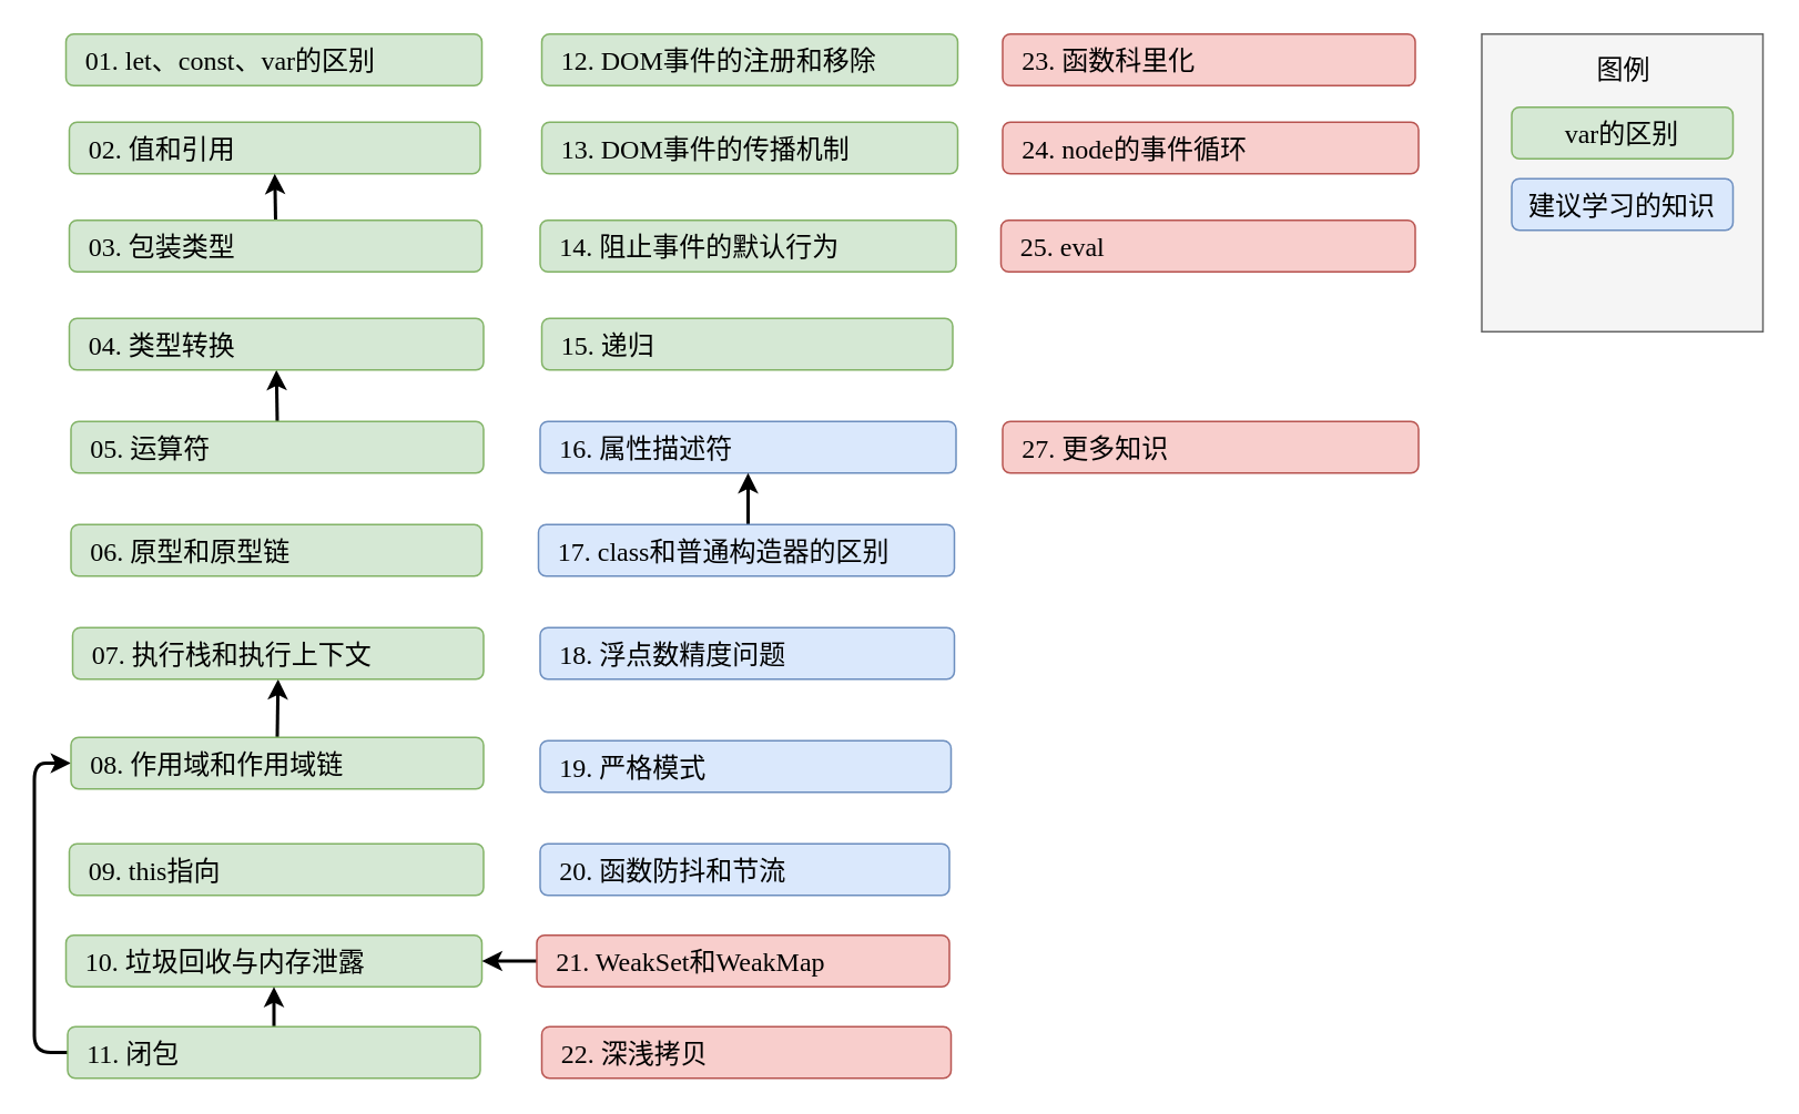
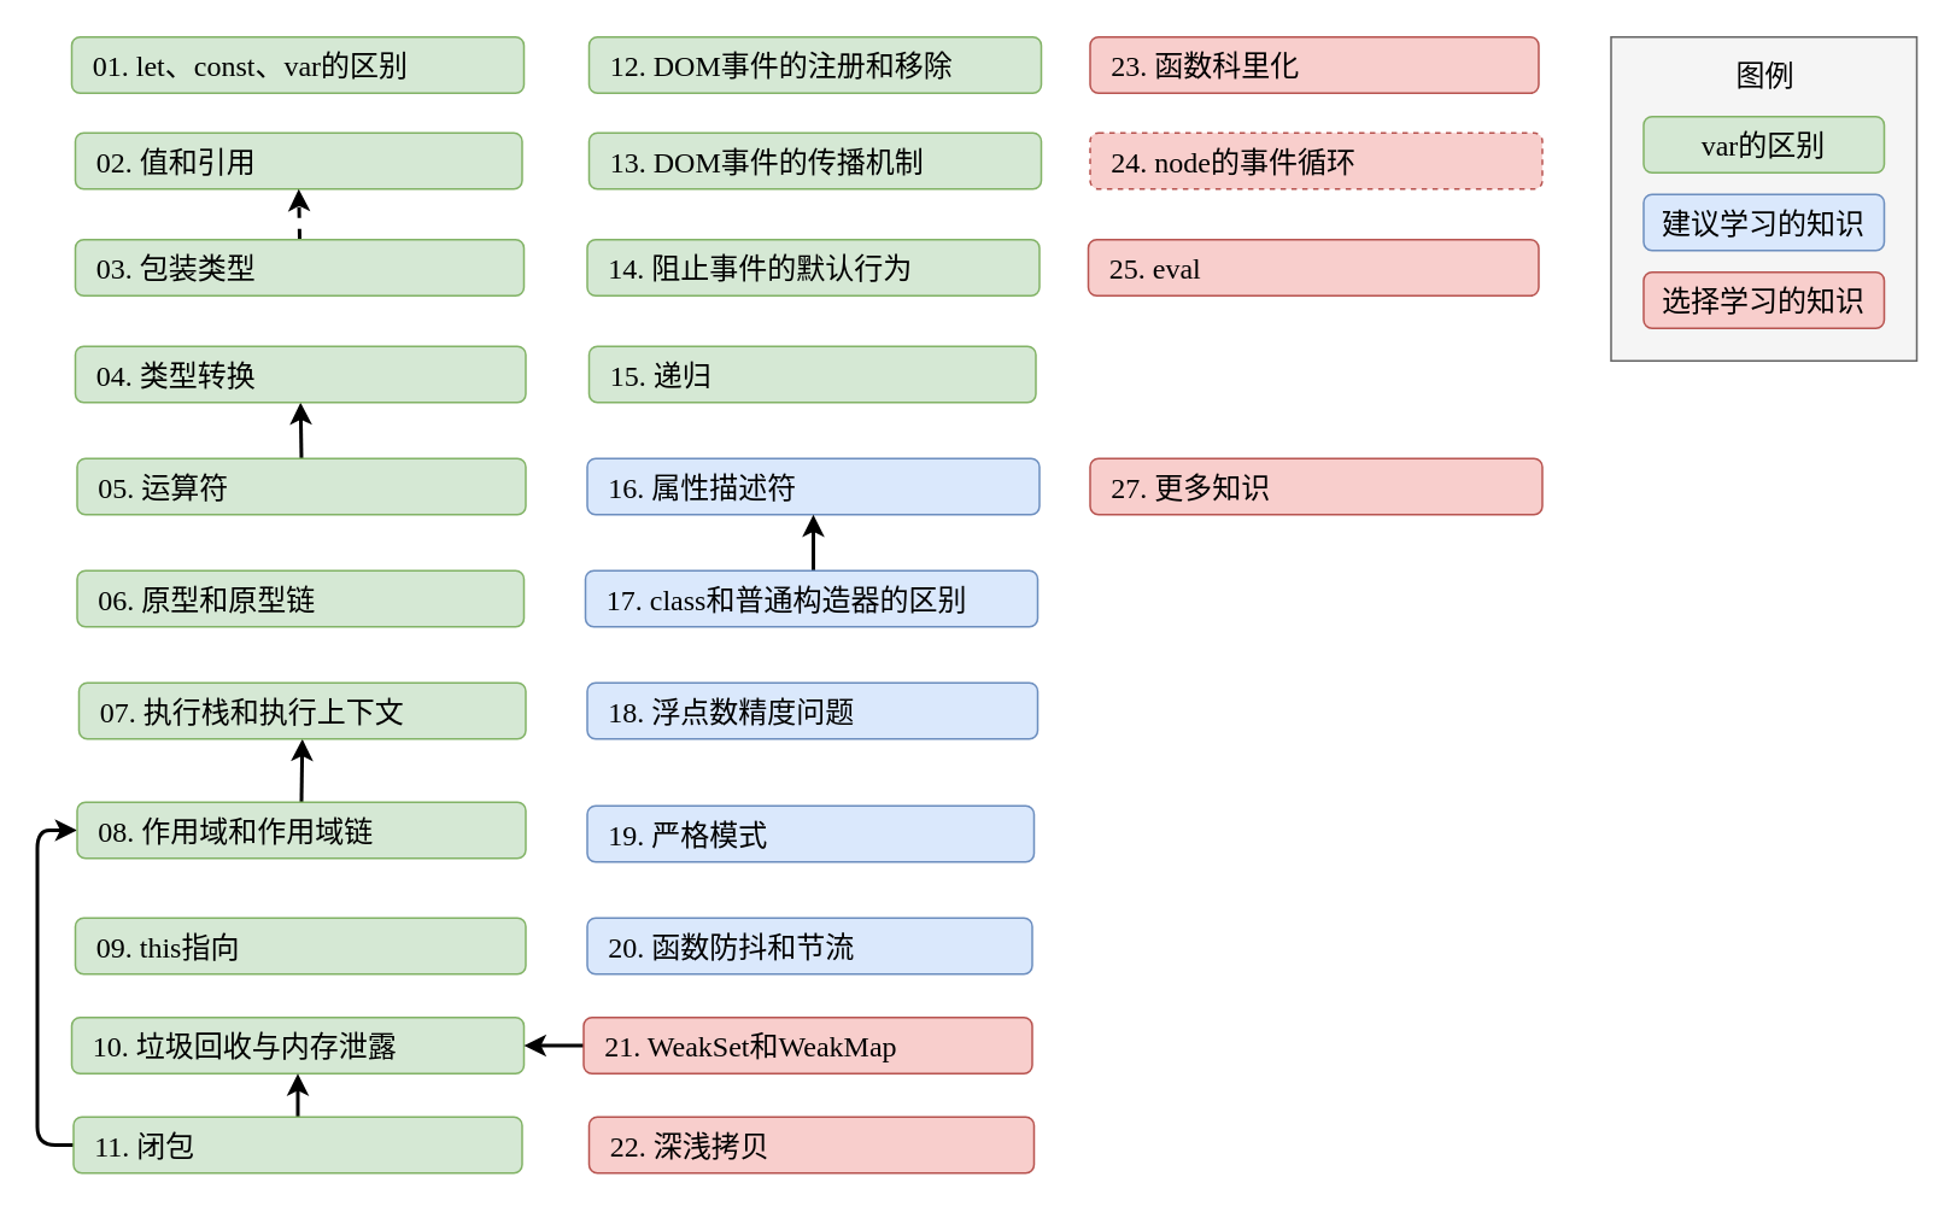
  <mxCell id="0" />
  <mxCell id="1" parent="0" />
  <mxCell id="2" value="&lt;font color=&quot;#000000&quot;&gt;02. 值和引用&lt;/font&gt;" style="rounded=1;whiteSpace=wrap;html=1;fillColor=#d5e8d4;strokeColor=#82b366;fontSize=16;fontFamily=Roboto Mono;align=left;spacingLeft=10;" parent="1" vertex="1"><mxGeometry x="41" y="73" width="247" height="31" as="geometry" /></mxCell>
  <mxCell id="3" value="&lt;font color=&quot;#000000&quot;&gt;10. 垃圾回收与内存泄露&lt;/font&gt;" style="rounded=1;whiteSpace=wrap;html=1;fillColor=#d5e8d4;strokeColor=#82b366;fontSize=16;fontFamily=Roboto Mono;align=left;spacingLeft=10;" parent="1" vertex="1"><mxGeometry x="39" y="562" width="250" height="31" as="geometry" /></mxCell>
  <mxCell id="4" style="edgeStyle=none;html=1;strokeColor=#000000;strokeWidth=2;" parent="1" source="6" target="3" edge="1"><mxGeometry relative="1" as="geometry" /></mxCell>
  <mxCell id="5" style="edgeStyle=orthogonalEdgeStyle;html=1;entryX=0;entryY=0.5;entryDx=0;entryDy=0;strokeColor=#000000;strokeWidth=2;" parent="1" source="6" target="11" edge="1"><mxGeometry relative="1" as="geometry"><Array as="points"><mxPoint x="20" y="633" /><mxPoint x="20" y="459" /></Array></mxGeometry></mxCell>
  <mxCell id="6" value="&lt;font color=&quot;#000000&quot;&gt;11. 闭包&lt;/font&gt;" style="rounded=1;whiteSpace=wrap;html=1;fillColor=#d5e8d4;strokeColor=#82b366;fontSize=16;fontFamily=Roboto Mono;align=left;spacingLeft=10;" parent="1" vertex="1"><mxGeometry x="40" y="617" width="248" height="31" as="geometry" /></mxCell>
  <mxCell id="7" value="&lt;font color=&quot;#000000&quot;&gt;22. 深浅拷贝&lt;/font&gt;" style="rounded=1;whiteSpace=wrap;html=1;fillColor=#f8cecc;strokeColor=#b85450;fontSize=16;fontFamily=Roboto Mono;align=left;spacingLeft=10;" parent="1" vertex="1"><mxGeometry x="325" y="617" width="246" height="31" as="geometry" /></mxCell>
  <mxCell id="8" value="&lt;font color=&quot;#000000&quot;&gt;09. this指向&lt;/font&gt;" style="rounded=1;whiteSpace=wrap;html=1;fillColor=#d5e8d4;strokeColor=#82b366;fontSize=16;fontFamily=Roboto Mono;align=left;spacingLeft=10;" parent="1" vertex="1"><mxGeometry x="41" y="507" width="249" height="31" as="geometry" /></mxCell>
  <mxCell id="9" value="&lt;font color=&quot;#000000&quot;&gt;16. 属性描述符&lt;/font&gt;" style="rounded=1;whiteSpace=wrap;html=1;fillColor=#dae8fc;strokeColor=#6c8ebf;fontSize=16;fontFamily=Roboto Mono;align=left;spacingLeft=10;" parent="1" vertex="1"><mxGeometry x="324" y="253" width="250" height="31" as="geometry" /></mxCell>
  <mxCell id="10" style="edgeStyle=orthogonalEdgeStyle;rounded=0;orthogonalLoop=1;jettySize=auto;html=1;exitX=0.5;exitY=0;exitDx=0;exitDy=0;entryX=0.5;entryY=1;entryDx=0;entryDy=0;strokeColor=#000000;spacingLeft=10;strokeWidth=2;" parent="1" source="11" target="33" edge="1"><mxGeometry relative="1" as="geometry" /></mxCell>
  <mxCell id="11" value="&lt;font color=&quot;#000000&quot;&gt;08. 作用域和作用域链&lt;/font&gt;" style="rounded=1;whiteSpace=wrap;html=1;fillColor=#d5e8d4;strokeColor=#82b366;fontSize=16;fontFamily=Roboto Mono;align=left;spacingLeft=10;" parent="1" vertex="1"><mxGeometry x="42" y="443" width="248" height="31" as="geometry" /></mxCell>
  <mxCell id="12" style="edgeStyle=orthogonalEdgeStyle;rounded=0;orthogonalLoop=1;jettySize=auto;html=1;exitX=0.5;exitY=0;exitDx=0;exitDy=0;entryX=0.5;entryY=1;entryDx=0;entryDy=0;strokeColor=#000000;spacingLeft=10;strokeWidth=2;" parent="1" source="13" target="34" edge="1"><mxGeometry relative="1" as="geometry" /></mxCell>
  <mxCell id="13" value="&lt;font color=&quot;#000000&quot;&gt;05. 运算符&lt;/font&gt;" style="rounded=1;whiteSpace=wrap;html=1;fillColor=#d5e8d4;strokeColor=#82b366;fontSize=16;fontFamily=Roboto Mono;align=left;spacingLeft=10;" parent="1" vertex="1"><mxGeometry x="42" y="253" width="248" height="31" as="geometry" /></mxCell>
- <mxCell id="14" style="edgeStyle=orthogonalEdgeStyle;rounded=0;orthogonalLoop=1;jettySize=auto;html=1;exitX=0.5;exitY=0;exitDx=0;exitDy=0;entryX=0.5;entryY=1;entryDx=0;entryDy=0;strokeColor=#000000;spacingLeft=10;strokeWidth=2;" parent="1" source="15" target="2" edge="1"><mxGeometry relative="1" as="geometry" /></mxCell>
+ <mxCell id="14" style="edgeStyle=orthogonalEdgeStyle;rounded=0;orthogonalLoop=1;jettySize=auto;html=1;exitX=0.5;exitY=0;exitDx=0;exitDy=0;entryX=0.5;entryY=1;entryDx=0;entryDy=0;strokeColor=#000000;spacingLeft=10;strokeWidth=2;dashed=1;" parent="1" source="15" target="2" edge="1"><mxGeometry relative="1" as="geometry" /></mxCell>
  <mxCell id="15" value="&lt;font color=&quot;#000000&quot;&gt;03. 包装类型&lt;/font&gt;" style="rounded=1;whiteSpace=wrap;html=1;fillColor=#d5e8d4;strokeColor=#82b366;fontSize=16;fontFamily=Roboto Mono;align=left;spacingLeft=10;" parent="1" vertex="1"><mxGeometry x="41" y="132" width="248" height="31" as="geometry" /></mxCell>
  <mxCell id="16" value="&lt;font color=&quot;#000000&quot;&gt;19. 严格模式&lt;/font&gt;" style="rounded=1;whiteSpace=wrap;html=1;fillColor=#dae8fc;strokeColor=#6c8ebf;fontSize=16;fontFamily=Roboto Mono;align=left;spacingLeft=10;" parent="1" vertex="1"><mxGeometry x="324" y="445" width="247" height="31" as="geometry" /></mxCell>
  <mxCell id="17" value="&lt;font color=&quot;#000000&quot;&gt;18. 浮点数精度问题&lt;/font&gt;" style="rounded=1;whiteSpace=wrap;html=1;fillColor=#dae8fc;strokeColor=#6c8ebf;fontSize=16;fontFamily=Roboto Mono;align=left;spacingLeft=10;" parent="1" vertex="1"><mxGeometry x="324" y="377" width="249" height="31" as="geometry" /></mxCell>
  <mxCell id="18" value="&lt;font color=&quot;#000000&quot;&gt;13. DOM事件的传播机制&lt;/font&gt;" style="rounded=1;whiteSpace=wrap;html=1;fillColor=#d5e8d4;strokeColor=#82b366;fontSize=16;fontFamily=Roboto Mono;align=left;spacingLeft=10;" parent="1" vertex="1"><mxGeometry x="325" y="73" width="250" height="31" as="geometry" /></mxCell>
  <mxCell id="19" value="&lt;font color=&quot;#000000&quot;&gt;14. 阻止事件的默认行为&lt;/font&gt;" style="rounded=1;whiteSpace=wrap;html=1;fillColor=#d5e8d4;strokeColor=#82b366;fontSize=16;fontFamily=Roboto Mono;align=left;spacingLeft=10;" parent="1" vertex="1"><mxGeometry x="324" y="132" width="250" height="31" as="geometry" /></mxCell>
  <mxCell id="20" value="&lt;font color=&quot;#000000&quot;&gt;20. 函数防抖和节流&lt;/font&gt;" style="rounded=1;whiteSpace=wrap;html=1;fillColor=#dae8fc;strokeColor=#6c8ebf;fontSize=16;fontFamily=Roboto Mono;align=left;spacingLeft=10;" parent="1" vertex="1"><mxGeometry x="324" y="507" width="246" height="31" as="geometry" /></mxCell>
  <mxCell id="21" value="&lt;font color=&quot;#000000&quot;&gt;01. let、const、var的区别&lt;/font&gt;" style="rounded=1;whiteSpace=wrap;html=1;fillColor=#d5e8d4;strokeColor=#82b366;fontSize=16;fontFamily=Roboto Mono;align=left;spacingLeft=10;" parent="1" vertex="1"><mxGeometry x="39" y="20" width="250" height="31" as="geometry" /></mxCell>
  <mxCell id="22" style="edgeStyle=orthogonalEdgeStyle;rounded=0;orthogonalLoop=1;jettySize=auto;html=1;exitX=0.5;exitY=0;exitDx=0;exitDy=0;entryX=0.5;entryY=1;entryDx=0;entryDy=0;strokeColor=#000000;spacingLeft=10;strokeWidth=2;" parent="1" source="23" target="9" edge="1"><mxGeometry relative="1" as="geometry" /></mxCell>
  <mxCell id="23" value="&lt;font color=&quot;#000000&quot;&gt;17. class和普通构造器的区别&lt;/font&gt;" style="rounded=1;whiteSpace=wrap;html=1;fillColor=#dae8fc;strokeColor=#6c8ebf;fontSize=16;fontFamily=Roboto Mono;align=left;spacingLeft=10;" parent="1" vertex="1"><mxGeometry x="323" y="315" width="250" height="31" as="geometry" /></mxCell>
  <mxCell id="24" value="&lt;font color=&quot;#000000&quot;&gt;12. DOM事件的注册和移除&lt;/font&gt;" style="rounded=1;whiteSpace=wrap;html=1;fillColor=#d5e8d4;strokeColor=#82b366;fontSize=16;fontFamily=Roboto Mono;align=left;spacingLeft=10;" parent="1" vertex="1"><mxGeometry x="325" y="20" width="250" height="31" as="geometry" /></mxCell>
  <mxCell id="25" style="edgeStyle=none;html=1;exitX=0;exitY=0.5;exitDx=0;exitDy=0;entryX=1;entryY=0.5;entryDx=0;entryDy=0;strokeWidth=2;strokeColor=#000000;" parent="1" source="26" target="3" edge="1"><mxGeometry relative="1" as="geometry" /></mxCell>
  <mxCell id="26" value="&lt;font color=&quot;#000000&quot;&gt;21. WeakSet和WeakMap&lt;/font&gt;" style="rounded=1;whiteSpace=wrap;html=1;fillColor=#f8cecc;strokeColor=#b85450;fontSize=16;fontFamily=Roboto Mono;align=left;spacingLeft=10;" parent="1" vertex="1"><mxGeometry x="322" y="562" width="248" height="31" as="geometry" /></mxCell>
- <mxCell id="27" value="&lt;font color=&quot;#000000&quot;&gt;24. node的事件循环&lt;/font&gt;" style="rounded=1;whiteSpace=wrap;html=1;fillColor=#f8cecc;strokeColor=#b85450;fontSize=16;fontFamily=Roboto Mono;align=left;spacingLeft=10;" parent="1" vertex="1"><mxGeometry x="602" y="73" width="250" height="31" as="geometry" /></mxCell>
+ <mxCell id="27" value="&lt;font color=&quot;#000000&quot;&gt;24. node的事件循环&lt;/font&gt;" style="rounded=1;whiteSpace=wrap;html=1;fillColor=#f8cecc;strokeColor=#b85450;fontSize=16;fontFamily=Roboto Mono;align=left;spacingLeft=10;dashed=1;" parent="1" vertex="1"><mxGeometry x="602" y="73" width="250" height="31" as="geometry" /></mxCell>
  <mxCell id="28" value="&lt;font color=&quot;#000000&quot;&gt;27. 更多知识&lt;/font&gt;" style="rounded=1;whiteSpace=wrap;html=1;fillColor=#f8cecc;strokeColor=#b85450;fontSize=16;fontFamily=Roboto Mono;align=left;spacingLeft=10;" parent="1" vertex="1"><mxGeometry x="602" y="253" width="250" height="31" as="geometry" /></mxCell>
  <mxCell id="29" value="&lt;font color=&quot;#000000&quot;&gt;23. 函数科里化&lt;/font&gt;" style="rounded=1;whiteSpace=wrap;html=1;fillColor=#f8cecc;strokeColor=#b85450;fontSize=16;fontFamily=Roboto Mono;align=left;spacingLeft=10;" parent="1" vertex="1"><mxGeometry x="602" y="20" width="248" height="31" as="geometry" /></mxCell>
  <mxCell id="30" value="&lt;font color=&quot;#000000&quot;&gt;25. eval&lt;/font&gt;" style="rounded=1;whiteSpace=wrap;html=1;fontSize=16;fontFamily=Roboto Mono;fillColor=#F8CECC;strokeColor=#B85450;align=left;spacingLeft=10;" parent="1" vertex="1"><mxGeometry x="601" y="132" width="249" height="31" as="geometry" /></mxCell>
  <mxCell id="31" value="&lt;font color=&quot;#000000&quot;&gt;06. 原型和原型链&lt;/font&gt;" style="rounded=1;whiteSpace=wrap;html=1;fillColor=#d5e8d4;strokeColor=#82b366;fontSize=16;fontFamily=Roboto Mono;align=left;spacingLeft=10;" parent="1" vertex="1"><mxGeometry x="42" y="315" width="247" height="31" as="geometry" /></mxCell>
  <mxCell id="32" value="&lt;font color=&quot;#000000&quot;&gt;15. 递归&lt;/font&gt;" style="rounded=1;whiteSpace=wrap;html=1;fillColor=#d5e8d4;strokeColor=#82b366;fontSize=16;fontFamily=Roboto Mono;align=left;spacingLeft=10;" parent="1" vertex="1"><mxGeometry x="325" y="191" width="247" height="31" as="geometry" /></mxCell>
  <mxCell id="33" value="&lt;font color=&quot;#000000&quot;&gt;07. 执行栈和执行上下文&lt;/font&gt;" style="rounded=1;whiteSpace=wrap;html=1;fillColor=#d5e8d4;strokeColor=#82b366;fontSize=16;fontFamily=Roboto Mono;align=left;spacingLeft=10;" parent="1" vertex="1"><mxGeometry x="43" y="377" width="247" height="31" as="geometry" /></mxCell>
  <mxCell id="34" value="&lt;font color=&quot;#000000&quot;&gt;04. 类型转换&lt;/font&gt;" style="rounded=1;whiteSpace=wrap;html=1;fillColor=#d5e8d4;strokeColor=#82b366;fontSize=16;fontFamily=Roboto Mono;align=left;spacingLeft=10;" parent="1" vertex="1"><mxGeometry x="41" y="191" width="249" height="31" as="geometry" /></mxCell>
  <mxCell id="35" value="" style="rounded=0;whiteSpace=wrap;html=1;fontFamily=Roboto Mono;fontSize=16;fillColor=#f5f5f5;strokeColor=#666666;fontColor=#333333;" parent="1" vertex="1"><mxGeometry x="890" y="20" width="169" height="179" as="geometry" /></mxCell>
  <mxCell id="36" value="&lt;font color=&quot;#000000&quot;&gt;图例&lt;/font&gt;" style="text;html=1;align=center;verticalAlign=middle;resizable=0;points=[];autosize=1;strokeColor=none;fontSize=16;fontFamily=Roboto Mono;" parent="1" vertex="1"><mxGeometry x="953.5" y="29" width="42" height="23" as="geometry" /></mxCell>
  <mxCell id="37" value="&lt;font color=&quot;#000000&quot;&gt;var的区别&lt;/font&gt;" style="rounded=1;whiteSpace=wrap;html=1;fillColor=#d5e8d4;strokeColor=#82b366;fontSize=16;fontFamily=Roboto Mono;" parent="1" vertex="1"><mxGeometry x="908" y="64" width="133" height="31" as="geometry" /></mxCell>
  <mxCell id="38" value="&lt;font color=&quot;#000000&quot;&gt;建议学习的知识&lt;/font&gt;" style="rounded=1;whiteSpace=wrap;html=1;fillColor=#dae8fc;strokeColor=#6c8ebf;fontSize=16;fontFamily=Roboto Mono;" parent="1" vertex="1"><mxGeometry x="908" y="107" width="133" height="31" as="geometry" /></mxCell>
+ <mxCell id="39" value="&lt;font color=&quot;#000000&quot;&gt;选择学习的知识&lt;/font&gt;" style="rounded=1;whiteSpace=wrap;html=1;fillColor=#f8cecc;strokeColor=#b85450;fontSize=16;fontFamily=Roboto Mono;" parent="1" vertex="1"><mxGeometry x="908" y="150" width="133" height="31" as="geometry" /></mxCell>
